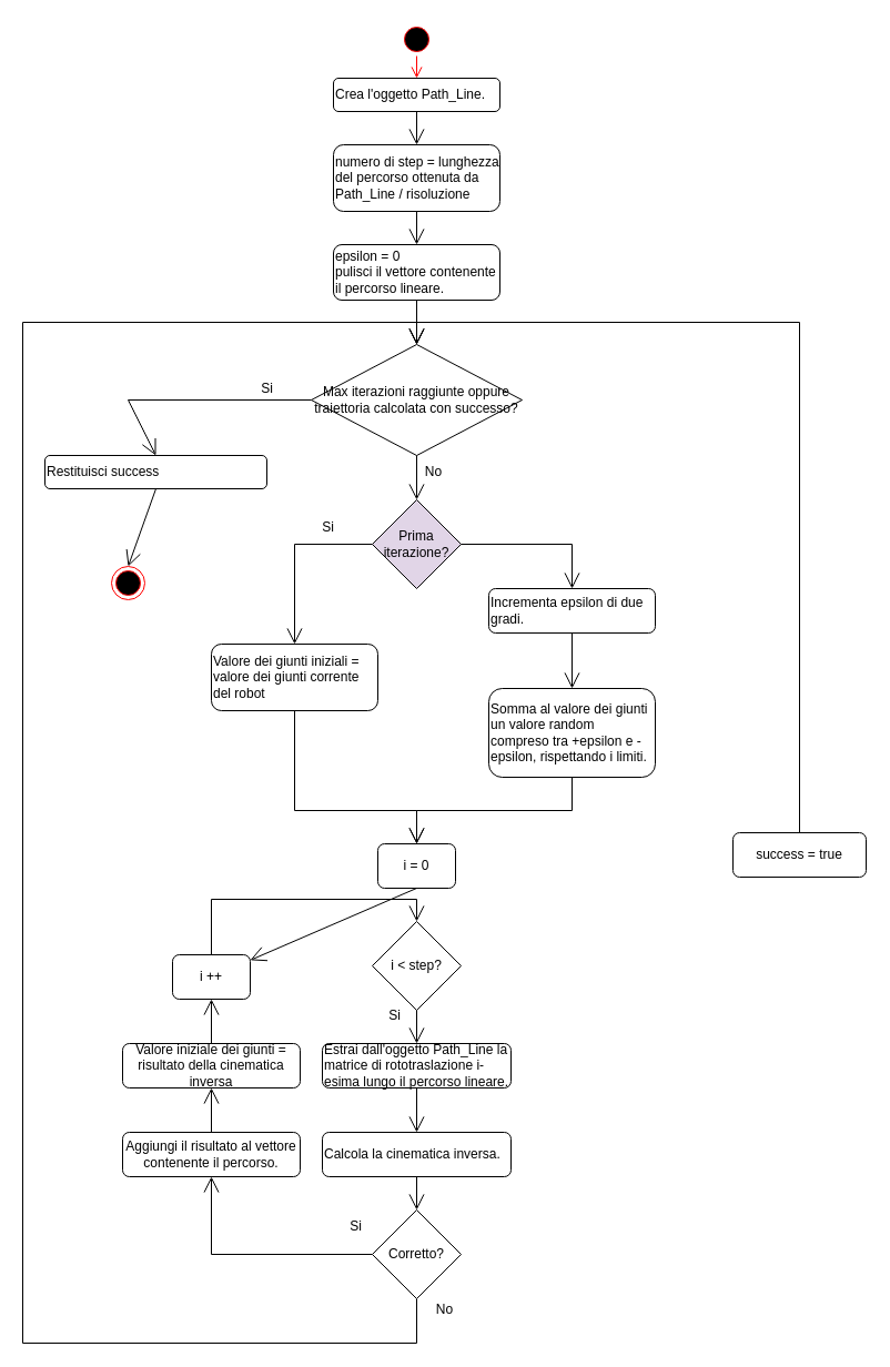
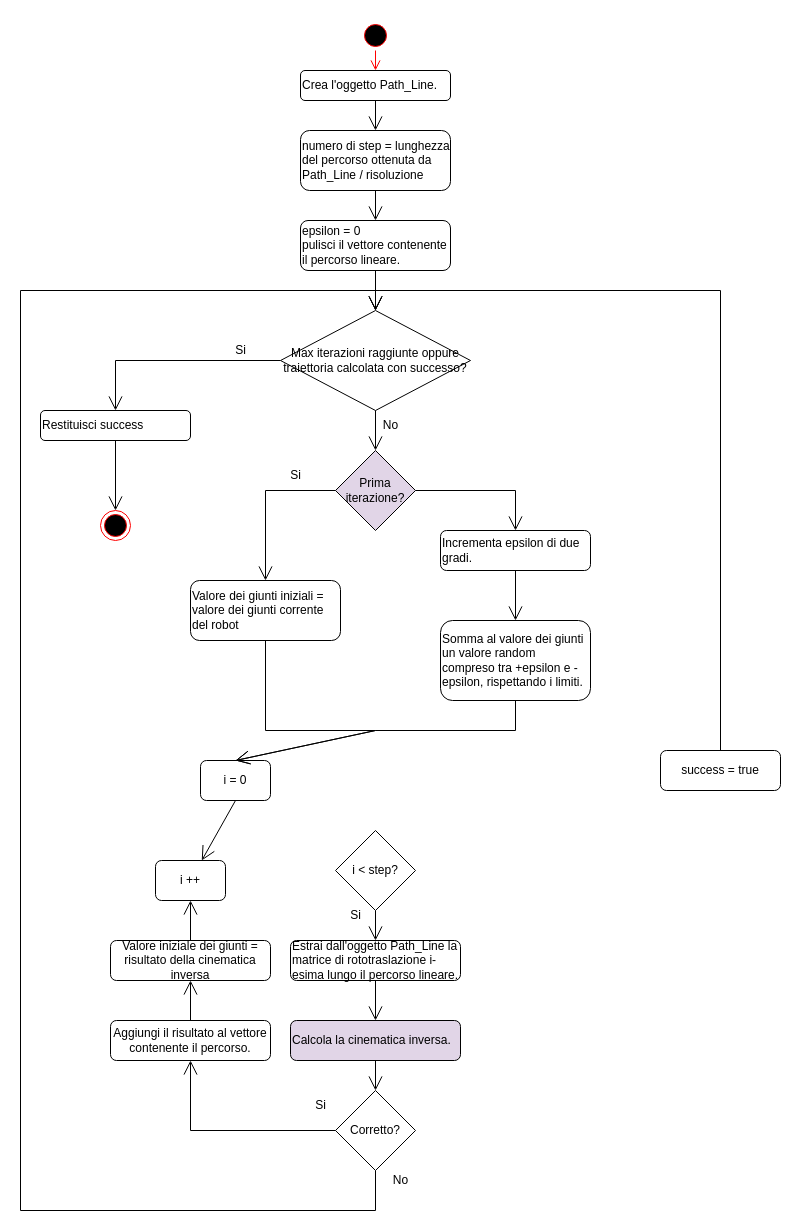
  <mxCell id="0" />
  <mxCell id="1" parent="0" />
  <mxCell id="2" value="" style="ellipse;html=1;shape=startState;fillColor=#000000;strokeColor=#ff0000;" parent="1" vertex="1"><mxGeometry x="360" y="20" width="30" height="30" as="geometry" /></mxCell>
  <mxCell id="3" value="" style="edgeStyle=orthogonalEdgeStyle;html=1;verticalAlign=bottom;endArrow=open;endSize=8;strokeColor=#ff0000;rounded=0;entryX=0.5;entryY=0;entryDx=0;entryDy=0;" parent="1" source="2" edge="1" target="5"><mxGeometry relative="1" as="geometry"><mxPoint x="375" y="90" as="targetPoint" /></mxGeometry></mxCell>
  <mxCell id="4" value="" style="ellipse;html=1;shape=endState;fillColor=#000000;strokeColor=#ff0000;" parent="1" vertex="1"><mxGeometry x="100" y="510" width="30" height="30" as="geometry" /></mxCell>
  <mxCell id="5" value="Crea l'oggetto&amp;nbsp;Path_Line." style="rounded=1;whiteSpace=wrap;html=1;align=left;" parent="1" vertex="1"><mxGeometry x="300" y="70" width="150" height="30" as="geometry" /></mxCell>
  <mxCell id="6" value="numero di step = lunghezza del percorso ottenuta da Path_Line / risoluzione" style="rounded=1;whiteSpace=wrap;html=1;align=left;" parent="1" vertex="1"><mxGeometry x="300" y="130" width="150" height="60" as="geometry" /></mxCell>
  <mxCell id="7" value="Max iterazioni raggiunte oppure traiettoria calcolata con successo?" style="rhombus;whiteSpace=wrap;html=1;" parent="1" vertex="1"><mxGeometry x="280" y="310" width="190" height="100" as="geometry" /></mxCell>
  <mxCell id="8" value="" style="endArrow=open;endFill=1;endSize=12;html=1;rounded=0;exitX=0;exitY=0.5;exitDx=0;exitDy=0;entryX=0.5;entryY=0;entryDx=0;entryDy=0;" parent="1" source="7" target="48" edge="1"><mxGeometry width="160" relative="1" as="geometry"><mxPoint x="300" y="526" as="sourcePoint" /><mxPoint x="30" y="420" as="targetPoint" /><Array as="points"><mxPoint x="115" y="360" /></Array></mxGeometry></mxCell>
  <mxCell id="9" value="Si" style="text;html=1;align=center;verticalAlign=middle;resizable=0;points=[];autosize=1;strokeColor=none;fillColor=none;" parent="1" vertex="1"><mxGeometry x="225" y="335" width="30" height="30" as="geometry" /></mxCell>
  <mxCell id="10" value="" style="endArrow=open;endFill=1;endSize=12;html=1;rounded=0;exitX=0.5;exitY=1;exitDx=0;exitDy=0;entryX=0.5;entryY=0;entryDx=0;entryDy=0;" parent="1" source="7" target="12" edge="1"><mxGeometry width="160" relative="1" as="geometry"><mxPoint x="470" y="506" as="sourcePoint" /><mxPoint x="375" y="506" as="targetPoint" /></mxGeometry></mxCell>
  <mxCell id="11" value="No" style="text;html=1;align=center;verticalAlign=middle;resizable=0;points=[];autosize=1;strokeColor=none;fillColor=none;" parent="1" vertex="1"><mxGeometry x="370" y="410" width="40" height="30" as="geometry" /></mxCell>
  <mxCell id="12" value="Prima iterazione?" style="rhombus;whiteSpace=wrap;html=1;fillColor=#e1d5e7;" parent="1" vertex="1"><mxGeometry x="335" y="450" width="80" height="80" as="geometry" /></mxCell>
  <mxCell id="13" value="" style="endArrow=open;endFill=1;endSize=12;html=1;rounded=0;exitX=0;exitY=0.5;exitDx=0;exitDy=0;entryX=0.5;entryY=0;entryDx=0;entryDy=0;" parent="1" source="12" target="14" edge="1"><mxGeometry width="160" relative="1" as="geometry"><mxPoint x="330" y="500" as="sourcePoint" /><mxPoint x="270" y="540" as="targetPoint" /><Array as="points"><mxPoint x="265" y="490" /></Array></mxGeometry></mxCell>
  <mxCell id="14" value="Valore dei giunti iniziali = valore dei giunti corrente del robot" style="rounded=1;whiteSpace=wrap;html=1;align=left;" parent="1" vertex="1"><mxGeometry x="190" y="580" width="150" height="60" as="geometry" /></mxCell>
  <mxCell id="15" value="Si" style="text;html=1;align=center;verticalAlign=middle;resizable=0;points=[];autosize=1;strokeColor=none;fillColor=none;" parent="1" vertex="1"><mxGeometry x="280" y="460" width="30" height="30" as="geometry" /></mxCell>
  <mxCell id="16" value="Incrementa epsilon di due gradi." style="rounded=1;whiteSpace=wrap;html=1;align=left;" parent="1" vertex="1"><mxGeometry x="440" y="530" width="150" height="40" as="geometry" /></mxCell>
  <mxCell id="17" value="epsilon = 0&lt;br&gt;pulisci il vettore contenente il percorso lineare." style="rounded=1;whiteSpace=wrap;html=1;align=left;" vertex="1" parent="1"><mxGeometry x="300" y="220" width="150" height="50" as="geometry" /></mxCell>
  <mxCell id="18" value="Somma al valore dei giunti un valore random compreso tra +epsilon e -epsilon, rispettando i limiti." style="rounded=1;whiteSpace=wrap;html=1;align=left;" vertex="1" parent="1"><mxGeometry x="440" y="620" width="150" height="80" as="geometry" /></mxCell>
  <mxCell id="19" value="" style="endArrow=open;endFill=1;endSize=12;html=1;rounded=0;exitX=1;exitY=0.5;exitDx=0;exitDy=0;entryX=0.5;entryY=0;entryDx=0;entryDy=0;" edge="1" parent="1" source="12" target="16"><mxGeometry width="160" relative="1" as="geometry"><mxPoint x="620" y="360" as="sourcePoint" /><mxPoint x="780" y="360" as="targetPoint" /><Array as="points"><mxPoint x="515" y="490" /></Array></mxGeometry></mxCell>
  <mxCell id="20" value="" style="endArrow=open;endFill=1;endSize=12;html=1;rounded=0;exitX=0.5;exitY=1;exitDx=0;exitDy=0;entryX=0.5;entryY=0;entryDx=0;entryDy=0;" edge="1" parent="1" source="16" target="18"><mxGeometry width="160" relative="1" as="geometry"><mxPoint x="365" y="384" as="sourcePoint" /><mxPoint x="365" y="460" as="targetPoint" /></mxGeometry></mxCell>
- <mxCell id="21" value="Calcola la cinematica inversa.&amp;nbsp;" style="rounded=1;whiteSpace=wrap;html=1;align=left;" vertex="1" parent="1"><mxGeometry x="290" y="1020" width="170" height="40" as="geometry" /></mxCell>
+ <mxCell id="21" value="Calcola la cinematica inversa.&amp;nbsp;" style="rounded=1;whiteSpace=wrap;html=1;align=left;fillColor=#e1d5e7;" vertex="1" parent="1"><mxGeometry x="290" y="1020" width="170" height="40" as="geometry" /></mxCell>
  <mxCell id="22" value="" style="endArrow=open;endFill=1;endSize=12;html=1;rounded=0;exitX=0.5;exitY=1;exitDx=0;exitDy=0;entryX=0.5;entryY=0;entryDx=0;entryDy=0;" edge="1" parent="1" source="17" target="7"><mxGeometry width="160" relative="1" as="geometry"><mxPoint x="570" y="308" as="sourcePoint" /><mxPoint x="570" y="384" as="targetPoint" /></mxGeometry></mxCell>
  <mxCell id="23" value="" style="endArrow=open;endFill=1;endSize=12;html=1;rounded=0;exitX=0.5;exitY=1;exitDx=0;exitDy=0;entryX=0.5;entryY=0;entryDx=0;entryDy=0;" edge="1" parent="1" source="6" target="17"><mxGeometry width="160" relative="1" as="geometry"><mxPoint x="395" y="454" as="sourcePoint" /><mxPoint x="500" y="250" as="targetPoint" /></mxGeometry></mxCell>
  <mxCell id="24" value="" style="endArrow=open;endFill=1;endSize=12;html=1;rounded=0;exitX=0.5;exitY=1;exitDx=0;exitDy=0;entryX=0.5;entryY=0;entryDx=0;entryDy=0;" edge="1" parent="1" source="5" target="6"><mxGeometry width="160" relative="1" as="geometry"><mxPoint x="385" y="230" as="sourcePoint" /><mxPoint x="385" y="260" as="targetPoint" /></mxGeometry></mxCell>
  <mxCell id="25" value="Corretto?" style="rhombus;whiteSpace=wrap;html=1;" vertex="1" parent="1"><mxGeometry x="335" y="1090" width="80" height="80" as="geometry" /></mxCell>
  <mxCell id="26" value="i &amp;lt; step?" style="rhombus;whiteSpace=wrap;html=1;" vertex="1" parent="1"><mxGeometry x="335" y="830" width="80" height="80" as="geometry" /></mxCell>
- <mxCell id="27" value="i = 0" style="rounded=1;whiteSpace=wrap;html=1;align=center;" vertex="1" parent="1"><mxGeometry x="340" y="760" width="70" height="40" as="geometry" /></mxCell>
+ <mxCell id="27" value="i = 0" style="rounded=1;whiteSpace=wrap;html=1;align=center;" vertex="1" parent="1"><mxGeometry x="200" y="760" width="70" height="40" as="geometry" /></mxCell>
  <mxCell id="28" value="" style="endArrow=open;endFill=1;endSize=12;html=1;rounded=0;exitX=0.5;exitY=1;exitDx=0;exitDy=0;entryX=0.5;entryY=0;entryDx=0;entryDy=0;" edge="1" parent="1" source="14" target="27"><mxGeometry width="160" relative="1" as="geometry"><mxPoint x="150" y="730" as="sourcePoint" /><mxPoint x="310" y="730" as="targetPoint" /><Array as="points"><mxPoint x="265" y="730" /><mxPoint x="375" y="730" /></Array></mxGeometry></mxCell>
  <mxCell id="29" value="" style="endArrow=open;endFill=1;endSize=12;html=1;rounded=0;exitX=0.5;exitY=1;exitDx=0;exitDy=0;entryX=0.5;entryY=0;entryDx=0;entryDy=0;" edge="1" parent="1" source="18" target="27"><mxGeometry width="160" relative="1" as="geometry"><mxPoint x="275" y="650" as="sourcePoint" /><mxPoint x="520" y="830" as="targetPoint" /><Array as="points"><mxPoint x="515" y="730" /><mxPoint x="375" y="730" /></Array></mxGeometry></mxCell>
  <mxCell id="30" value="" style="endArrow=open;endFill=1;endSize=12;html=1;rounded=0;exitX=0.5;exitY=1;exitDx=0;exitDy=0;" edge="1" parent="1" source="27" target="32"><mxGeometry width="160" relative="1" as="geometry"><mxPoint x="100" y="890" as="sourcePoint" /><mxPoint x="260" y="890" as="targetPoint" /></mxGeometry></mxCell>
  <mxCell id="31" value="Estrai dall'oggetto Path_Line la matrice di rototraslazione i-esima lungo il percorso lineare." style="rounded=1;whiteSpace=wrap;html=1;align=left;" vertex="1" parent="1"><mxGeometry x="290" y="940" width="170" height="40" as="geometry" /></mxCell>
  <mxCell id="32" value="i ++" style="rounded=1;whiteSpace=wrap;html=1;align=center;" vertex="1" parent="1"><mxGeometry x="155" y="860" width="70" height="40" as="geometry" /></mxCell>
  <mxCell id="33" value="" style="endArrow=open;endFill=1;endSize=12;html=1;rounded=0;exitX=0.5;exitY=1;exitDx=0;exitDy=0;entryX=0.5;entryY=0;entryDx=0;entryDy=0;" edge="1" parent="1" source="26" target="31"><mxGeometry width="160" relative="1" as="geometry"><mxPoint x="90" y="870" as="sourcePoint" /><mxPoint x="250" y="870" as="targetPoint" /></mxGeometry></mxCell>
  <mxCell id="34" value="" style="endArrow=open;endFill=1;endSize=12;html=1;rounded=0;exitX=0.5;exitY=1;exitDx=0;exitDy=0;entryX=0.5;entryY=0;entryDx=0;entryDy=0;" edge="1" parent="1" source="31" target="21"><mxGeometry width="160" relative="1" as="geometry"><mxPoint x="385" y="920" as="sourcePoint" /><mxPoint x="385" y="950" as="targetPoint" /></mxGeometry></mxCell>
  <mxCell id="35" value="" style="endArrow=open;endFill=1;endSize=12;html=1;rounded=0;exitX=0.5;exitY=1;exitDx=0;exitDy=0;entryX=0.5;entryY=0;entryDx=0;entryDy=0;" edge="1" parent="1" source="21" target="25"><mxGeometry width="160" relative="1" as="geometry"><mxPoint x="385" y="990" as="sourcePoint" /><mxPoint x="385" y="1030" as="targetPoint" /></mxGeometry></mxCell>
  <mxCell id="36" value="" style="endArrow=open;endFill=1;endSize=12;html=1;rounded=0;exitX=0;exitY=0.5;exitDx=0;exitDy=0;entryX=0.5;entryY=1;entryDx=0;entryDy=0;" edge="1" parent="1" source="25" target="40"><mxGeometry width="160" relative="1" as="geometry"><mxPoint x="330" y="1130" as="sourcePoint" /><mxPoint x="190" y="1050" as="targetPoint" /><Array as="points"><mxPoint x="190" y="1130" /></Array></mxGeometry></mxCell>
- <mxCell id="37" value="" style="endArrow=open;endFill=1;endSize=12;html=1;rounded=0;exitX=0.5;exitY=0;exitDx=0;exitDy=0;entryX=0.5;entryY=0;entryDx=0;entryDy=0;" edge="1" parent="1" source="32" target="26"><mxGeometry width="160" relative="1" as="geometry"><mxPoint x="345" y="1140" as="sourcePoint" /><mxPoint x="320" y="810" as="targetPoint" /><Array as="points"><mxPoint x="190" y="810" /><mxPoint x="375" y="810" /></Array></mxGeometry></mxCell>
  <mxCell id="38" value="Si" style="text;html=1;align=center;verticalAlign=middle;resizable=0;points=[];autosize=1;strokeColor=none;fillColor=none;" vertex="1" parent="1"><mxGeometry x="340" y="900" width="30" height="30" as="geometry" /></mxCell>
  <mxCell id="39" value="Si" style="text;html=1;align=center;verticalAlign=middle;resizable=0;points=[];autosize=1;strokeColor=none;fillColor=none;" vertex="1" parent="1"><mxGeometry x="305" y="1090" width="30" height="30" as="geometry" /></mxCell>
  <mxCell id="40" value="Aggiungi il risultato al vettore contenente il percorso." style="rounded=1;whiteSpace=wrap;html=1;align=center;" vertex="1" parent="1"><mxGeometry x="110" y="1020" width="160" height="40" as="geometry" /></mxCell>
  <mxCell id="41" value="" style="endArrow=open;endFill=1;endSize=12;html=1;rounded=0;exitX=0.5;exitY=0;exitDx=0;exitDy=0;entryX=0.5;entryY=1;entryDx=0;entryDy=0;" edge="1" parent="1" source="40" target="46"><mxGeometry width="160" relative="1" as="geometry"><mxPoint x="50" y="960" as="sourcePoint" /><mxPoint x="190" y="1000" as="targetPoint" /></mxGeometry></mxCell>
  <mxCell id="42" value="success = true" style="rounded=1;whiteSpace=wrap;html=1;align=center;" vertex="1" parent="1"><mxGeometry x="660" y="750" width="120" height="40" as="geometry" /></mxCell>
  <mxCell id="43" value="" style="endArrow=open;endFill=1;endSize=12;html=1;rounded=0;exitX=0.5;exitY=0;exitDx=0;exitDy=0;entryX=0.5;entryY=0;entryDx=0;entryDy=0;" edge="1" parent="1" source="42" target="7"><mxGeometry width="160" relative="1" as="geometry"><mxPoint x="680" y="560" as="sourcePoint" /><mxPoint x="840" y="560" as="targetPoint" /><Array as="points"><mxPoint x="720" y="290" /><mxPoint x="375" y="290" /></Array></mxGeometry></mxCell>
  <mxCell id="44" value="" style="endArrow=open;endFill=1;endSize=12;html=1;rounded=0;exitX=0.5;exitY=1;exitDx=0;exitDy=0;entryX=0.5;entryY=0;entryDx=0;entryDy=0;" edge="1" parent="1" source="25" target="7"><mxGeometry width="160" relative="1" as="geometry"><mxPoint x="300" y="1260" as="sourcePoint" /><mxPoint x="150" y="1240" as="targetPoint" /><Array as="points"><mxPoint x="375" y="1210" /><mxPoint x="20" y="1210" /><mxPoint x="20" y="290" /><mxPoint x="375" y="290" /></Array></mxGeometry></mxCell>
  <mxCell id="45" value="No" style="text;html=1;align=center;verticalAlign=middle;resizable=0;points=[];autosize=1;strokeColor=none;fillColor=none;" vertex="1" parent="1"><mxGeometry x="380" y="1165" width="40" height="30" as="geometry" /></mxCell>
  <mxCell id="46" value="Valore iniziale dei giunti = risultato della cinematica inversa" style="rounded=1;whiteSpace=wrap;html=1;align=center;" vertex="1" parent="1"><mxGeometry x="110" y="940" width="160" height="40" as="geometry" /></mxCell>
  <mxCell id="47" value="" style="endArrow=open;endFill=1;endSize=12;html=1;rounded=0;exitX=0.5;exitY=0;exitDx=0;exitDy=0;entryX=0.5;entryY=1;entryDx=0;entryDy=0;" edge="1" parent="1" source="46" target="32"><mxGeometry width="160" relative="1" as="geometry"><mxPoint x="650" y="960" as="sourcePoint" /><mxPoint x="810" y="960" as="targetPoint" /></mxGeometry></mxCell>
- <mxCell id="48" value="Restituisci success" style="rounded=1;whiteSpace=wrap;html=1;align=left;" vertex="1" parent="1"><mxGeometry x="40" y="410" width="200" height="30" as="geometry" /></mxCell>
+ <mxCell id="48" value="Restituisci success" style="rounded=1;whiteSpace=wrap;html=1;align=left;" vertex="1" parent="1"><mxGeometry x="40" y="410" width="150" height="30" as="geometry" /></mxCell>
  <mxCell id="49" value="" style="endArrow=open;endFill=1;endSize=12;html=1;rounded=0;exitX=0.5;exitY=1;exitDx=0;exitDy=0;entryX=0.5;entryY=0;entryDx=0;entryDy=0;" edge="1" parent="1" source="48" target="4"><mxGeometry width="160" relative="1" as="geometry"><mxPoint x="85" y="540" as="sourcePoint" /><mxPoint x="245" y="540" as="targetPoint" /></mxGeometry></mxCell>
